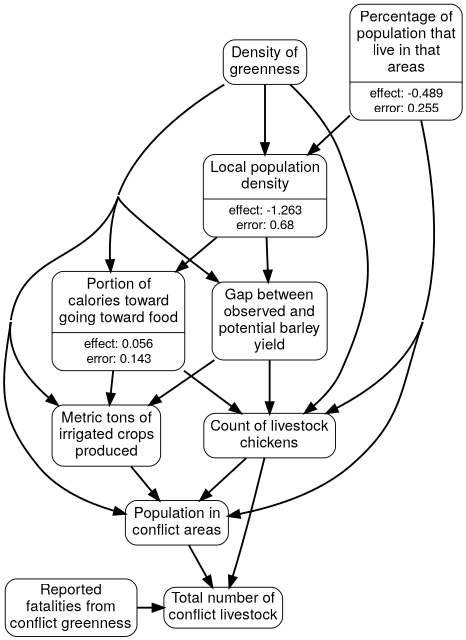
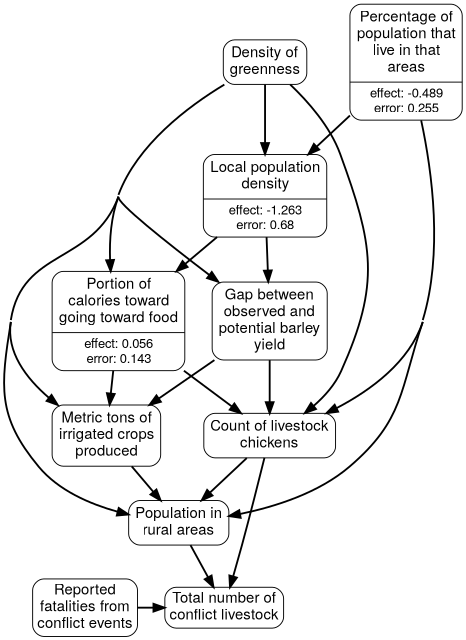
  strict digraph {
    concentrate=true
    nodesep=0.4
    node [fontname="Helvetica, Arial, sans-serif" margin="0.07,0.05" penwidth=1.0 shape=Mrecord]
    edge [arrowsize=1.2 penwidth=2]
    n1 [label=<{<table align="center" border="0" cellspacing="1" cellpadding="1"> <tr><td><font point-size="16">Percentage of<br/>population that<br/>live in that<br/>areas<br/></font></td></tr> </table> |<table border="0" cellspacing="1" cellpadding="0.5"><tr><td><font point-size="14">effect: -0.489</font></td></tr> <tr><td><font point-size="14">error: 0.255</font></td></tr></table>}>]
    n2 [label=<<table align="center" border="0" cellspacing="1" cellpadding="1"> <tr><td><font point-size="16">Density of<br/>greenness<br/></font></td></tr> </table> >]
    n3 [fontsize="16pt" label="Total number of\nconflict livestock" shape=box style=rounded]
-   n4 [fontsize="16pt" label="Reported\nfatalities from\nconflict greenness" shape=box style=rounded]
+   n4 [fontsize="16pt" label="Reported\nfatalities from\nconflict events" shape=box style=rounded]
    n5 [label=<<table align="center" border="0" cellspacing="1" cellpadding="1"> <tr><td><font point-size="16">Count of livestock<br/>chickens<br/></font></td></tr> </table> >]
-   n6 [label=<<table align="center" border="0" cellspacing="1" cellpadding="1"> <tr><td><font point-size="16">Population in<br/>conflict areas<br/></font></td></tr> </table> >]
+   n6 [label=<<table align="center" border="0" cellspacing="1" cellpadding="1"> <tr><td><font point-size="16">Population in<br/>rural areas<br/></font></td></tr> </table> >]
    n7 [label=<{<table align="center" border="0" cellspacing="1" cellpadding="1"> <tr><td><font point-size="16">Local population<br/>density<br/></font></td></tr> </table> |<table border="0" cellspacing="1" cellpadding="0.5"><tr><td><font point-size="14">effect: -1.263</font></td></tr> <tr><td><font point-size="14">error: 0.68</font></td></tr></table>}>]
    n8 [label=<{<table align="center" border="0" cellspacing="1" cellpadding="1"> <tr><td><font point-size="16">Portion of<br/>calories toward<br/>going toward food<br/></font></td></tr> </table> |<table border="0" cellspacing="1" cellpadding="0.5"><tr><td><font point-size="14">effect: 0.056</font></td></tr> <tr><td><font point-size="14">error: 0.143</font></td></tr></table>}>]
    n9 [label=<<table align="center" border="0" cellspacing="1" cellpadding="1"> <tr><td><font point-size="16">Metric tons of<br/>irrigated crops<br/>produced<br/></font></td></tr> </table> >]
    n10 [label=<<table align="center" border="0" cellspacing="1" cellpadding="1"> <tr><td><font point-size="16">Gap between<br/>observed and<br/>potential barley<br/>yield<br/></font></td></tr> </table> >]
    subgraph sub_1 {
      rank=same
      n1
      n2
    }
    subgraph sub_2 {
      rank=same
      n3
      n4
    }
    n1 -> n5
    n1 -> n6
    n1 -> n7
    n2 -> n5
    n2 -> n6
    n2 -> n7
    n2 -> n8
    n2 -> n9
    n2 -> n10
    n4 -> n3
    n5 -> n3
    n5 -> n6
    n6 -> n3
    n7 -> n8
    n7 -> n10
    n8 -> n5
    n8 -> n9
    n9 -> n6
    n10 -> n5
    n10 -> n9
  }
